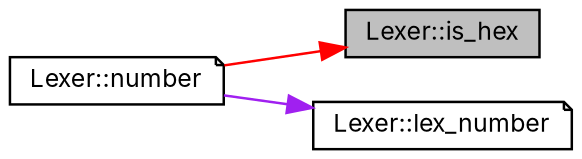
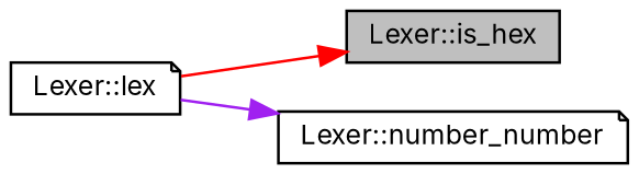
  digraph {
    fontname=Inter
    rankdir=RL
    node [color=black fillcolor=white fontname=Inter fontsize=10 shape=note style=filled]
    edge [dir=back fontname=Inter fontsize=10 labelfontname=Helvetica labelfontsize=10 style=solid]
    n1 [fillcolor=grey75 fontcolor=black height=0.2 label="Lexer::is_hex" shape=box width=0.4]
-   n2 [height=0.2 label="Lexer::number" width=0.4]
-   n3 [height=0.2 label="Lexer::lex_number" width=0.4]
+   n2 [height=0.2 label="Lexer::lex" width=0.4]
+   n3 [height=0.2 label="Lexer::number_number" width=0.4]
    n1 -> n2 [color=red]
    n3 -> n2 [color=purple]
  }
